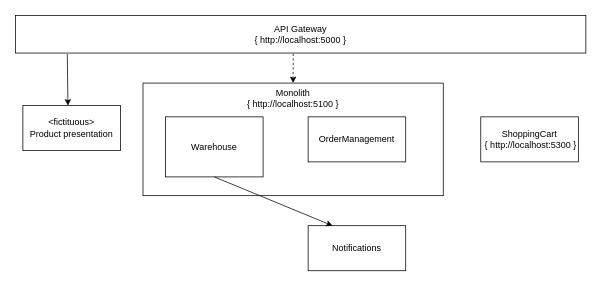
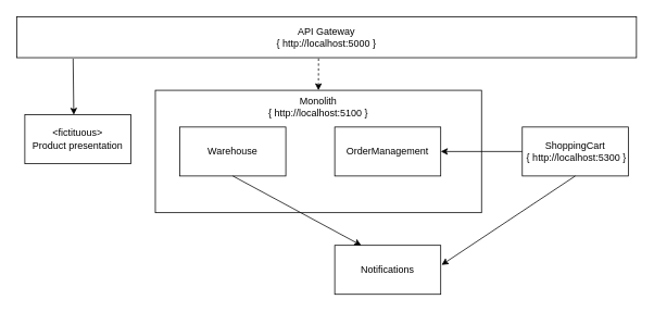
  <mxCell id="0" />
  <mxCell id="1" parent="0" />
  <mxCell id="2" value="Monolith&lt;br&gt;{ http://localhost:5100 }" style="rounded=0;whiteSpace=wrap;html=1;align=center;verticalAlign=top;" vertex="1" parent="1"><mxGeometry x="190" y="110" width="400" height="150" as="geometry" /></mxCell>
  <mxCell id="3" value="Notifications" style="rounded=0;whiteSpace=wrap;html=1;align=center;" vertex="1" parent="1"><mxGeometry x="410" y="300" width="130" height="60" as="geometry" /></mxCell>
- <mxCell id="4" value="Warehouse" style="rounded=0;whiteSpace=wrap;html=1;align=center;" vertex="1" parent="1"><mxGeometry x="220" y="155" width="130" height="80" as="geometry" /></mxCell>
+ <mxCell id="4" value="Warehouse" style="rounded=0;whiteSpace=wrap;html=1;align=center;" vertex="1" parent="1"><mxGeometry x="220" y="155" width="130" height="60" as="geometry" /></mxCell>
  <mxCell id="5" value="ShoppingCart&lt;br&gt;&amp;nbsp;{ http://localhost:5300 }" style="rounded=0;whiteSpace=wrap;html=1;align=center;" vertex="1" parent="1"><mxGeometry x="640" y="155" width="130" height="60" as="geometry" /></mxCell>
+ <mxCell id="6" value="" style="endArrow=classic;html=1;rounded=0;exitX=0.5;exitY=1;exitDx=0;exitDy=0;entryX=1.008;entryY=0.4;entryDx=0;entryDy=0;entryPerimeter=0;" edge="1" parent="1" source="5" target="3"><mxGeometry width="50" height="50" relative="1" as="geometry"><mxPoint x="570" y="450" as="sourcePoint" /><mxPoint x="550" y="330" as="targetPoint" /></mxGeometry></mxCell>
  <mxCell id="7" value="" style="endArrow=classic;html=1;rounded=0;exitX=0.5;exitY=1;exitDx=0;exitDy=0;entryX=0.25;entryY=0;entryDx=0;entryDy=0;" edge="1" parent="1" source="4" target="3"><mxGeometry width="50" height="50" relative="1" as="geometry"><mxPoint x="594" y="200" as="sourcePoint" /><mxPoint x="594" y="280" as="targetPoint" /></mxGeometry></mxCell>
  <mxCell id="8" value="OrderManagement" style="rounded=0;whiteSpace=wrap;html=1;align=center;" vertex="1" parent="1"><mxGeometry x="410" y="155" width="130" height="60" as="geometry" /></mxCell>
  <mxCell id="9" value="API Gateway&lt;br&gt;{ http://localhost:5000 }" style="rounded=0;whiteSpace=wrap;html=1;align=center;" vertex="1" parent="1"><mxGeometry x="20" y="20" width="760" height="50" as="geometry" /></mxCell>
  <mxCell id="10" value="&amp;lt;fictituous&amp;gt;&lt;br&gt;Product presentation" style="rounded=0;whiteSpace=wrap;html=1;align=center;" vertex="1" parent="1"><mxGeometry x="30" y="140" width="130" height="60" as="geometry" /></mxCell>
  <mxCell id="11" value="" style="endArrow=classic;html=1;rounded=0;entryX=0.5;entryY=0;entryDx=0;entryDy=0;exitX=0.487;exitY=1.02;exitDx=0;exitDy=0;exitPerimeter=0;dashed=1;" edge="1" parent="1" target="2" source="9"><mxGeometry width="50" height="50" relative="1" as="geometry"><mxPoint x="485" y="70" as="sourcePoint" /><mxPoint x="495" y="310" as="targetPoint" /></mxGeometry></mxCell>
  <mxCell id="12" value="" style="endArrow=classic;html=1;rounded=0;entryX=0.5;entryY=0;entryDx=0;entryDy=0;exitX=0.091;exitY=1.025;exitDx=0;exitDy=0;exitPerimeter=0;" edge="1" parent="1" source="9"><mxGeometry width="50" height="50" relative="1" as="geometry"><mxPoint x="90" y="100" as="sourcePoint" /><mxPoint x="90" y="140" as="targetPoint" /></mxGeometry></mxCell>
+ <mxCell id="13" value="" style="endArrow=classic;html=1;rounded=0;exitX=0;exitY=0.5;exitDx=0;exitDy=0;entryX=1;entryY=0.5;entryDx=0;entryDy=0;" edge="1" parent="1" source="5" target="8"><mxGeometry width="50" height="50" relative="1" as="geometry"><mxPoint x="715" y="210" as="sourcePoint" /><mxPoint x="550" y="340" as="targetPoint" /></mxGeometry></mxCell>
